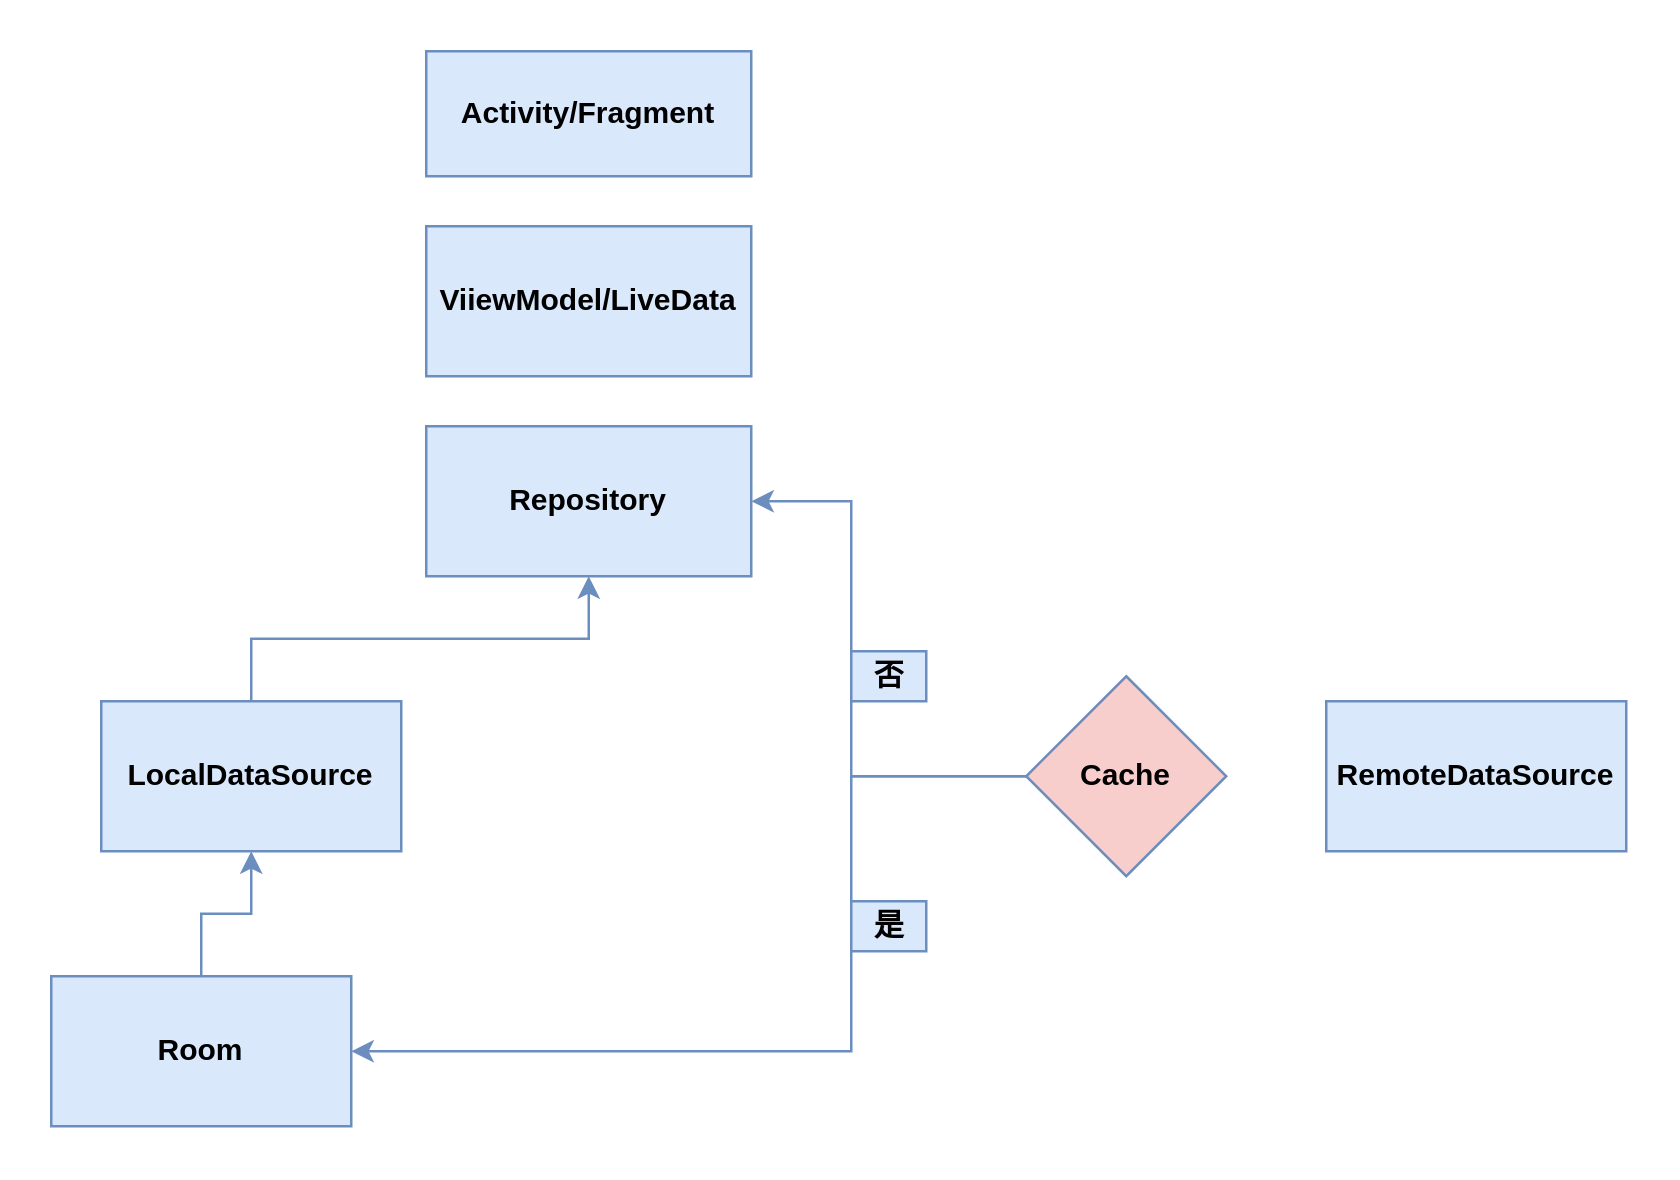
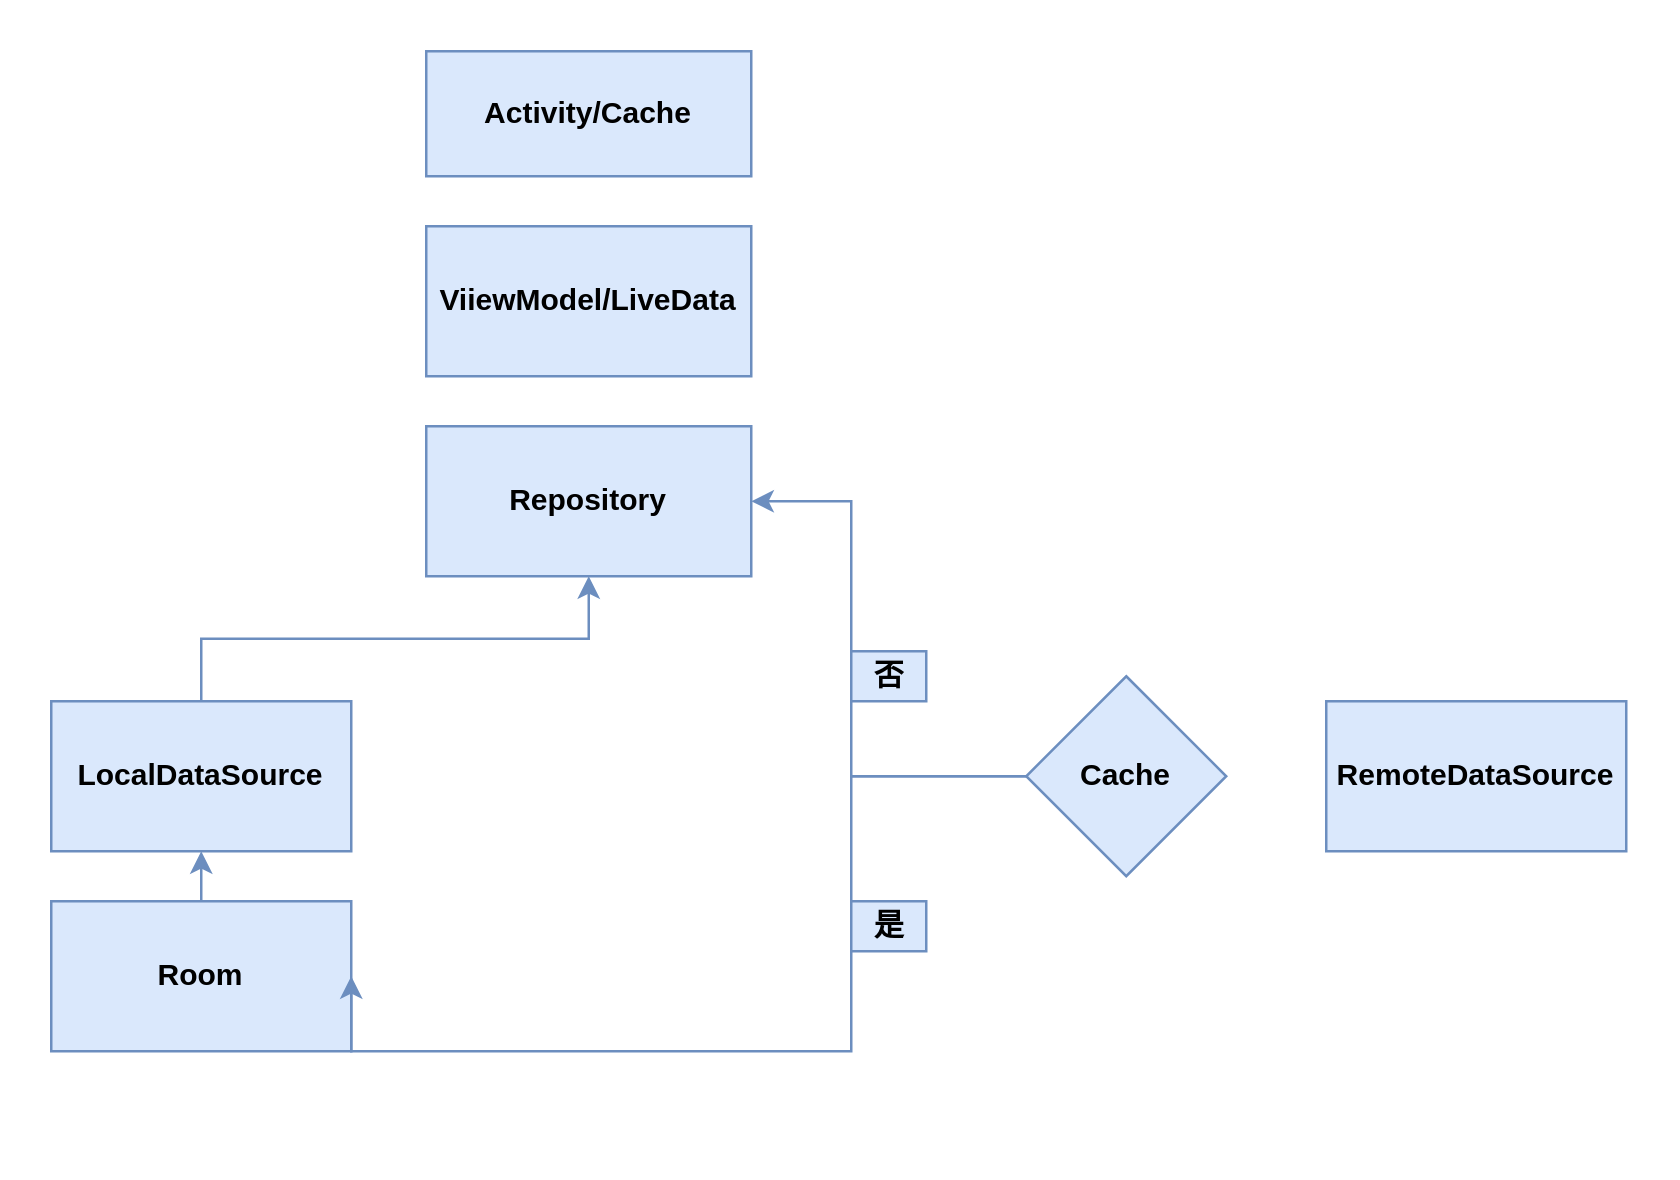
  <mxCell id="0" />
  <mxCell id="1" parent="0" />
- <mxCell id="2" value="Activity/Fragment" style="rounded=0;whiteSpace=wrap;html=1;fillColor=#dae8fc;strokeColor=#6c8ebf;align=center;fontStyle=1;fontFamily=Helvetica;labelBackgroundColor=none;labelBorderColor=none;" vertex="1" parent="1"><mxGeometry x="170" y="20" width="130" height="50" as="geometry" /></mxCell>
+ <mxCell id="2" value="Activity/Cache" style="rounded=0;whiteSpace=wrap;html=1;fillColor=#dae8fc;strokeColor=#6c8ebf;align=center;fontStyle=1;fontFamily=Helvetica;labelBackgroundColor=none;labelBorderColor=none;" vertex="1" parent="1"><mxGeometry x="170" y="20" width="130" height="50" as="geometry" /></mxCell>
  <mxCell id="3" value="ViiewModel/LiveData" style="rounded=0;whiteSpace=wrap;html=1;fillColor=#dae8fc;strokeColor=#6c8ebf;align=center;fontStyle=1;fontFamily=Helvetica;labelBackgroundColor=none;labelBorderColor=none;" vertex="1" parent="1"><mxGeometry x="170" y="90" width="130" height="60" as="geometry" /></mxCell>
  <mxCell id="4" value="Repository" style="rounded=0;whiteSpace=wrap;html=1;fillColor=#dae8fc;strokeColor=#6c8ebf;align=center;fontStyle=1;fontFamily=Helvetica;labelBackgroundColor=none;labelBorderColor=none;" vertex="1" parent="1"><mxGeometry x="170" y="170" width="130" height="60" as="geometry" /></mxCell>
  <mxCell id="5" style="edgeStyle=orthogonalEdgeStyle;rounded=0;orthogonalLoop=1;jettySize=auto;html=1;exitX=0.5;exitY=0;exitDx=0;exitDy=0;entryX=0.5;entryY=1;entryDx=0;entryDy=0;fillColor=#dae8fc;strokeColor=#6c8ebf;align=center;fontStyle=1;fontFamily=Helvetica;labelBackgroundColor=none;labelBorderColor=none;" edge="1" parent="1" source="6" target="4"><mxGeometry relative="1" as="geometry"><mxPoint x="240" y="240" as="targetPoint" /></mxGeometry></mxCell>
- <mxCell id="6" value="LocalDataSource" style="rounded=0;whiteSpace=wrap;html=1;fillColor=#dae8fc;strokeColor=#6c8ebf;align=center;fontStyle=1;fontFamily=Helvetica;labelBackgroundColor=none;labelBorderColor=none;" vertex="1" parent="1"><mxGeometry x="40" y="280" width="120" height="60" as="geometry" /></mxCell>
+ <mxCell id="6" value="LocalDataSource" style="rounded=0;whiteSpace=wrap;html=1;fillColor=#dae8fc;strokeColor=#6c8ebf;align=center;fontStyle=1;fontFamily=Helvetica;labelBackgroundColor=none;labelBorderColor=none;" vertex="1" parent="1"><mxGeometry x="20" y="280" width="120" height="60" as="geometry" /></mxCell>
  <mxCell id="7" value="RemoteDataSource" style="rounded=0;whiteSpace=wrap;html=1;fillColor=#dae8fc;strokeColor=#6c8ebf;align=center;fontStyle=1;fontFamily=Helvetica;labelBackgroundColor=none;labelBorderColor=none;" vertex="1" parent="1"><mxGeometry x="530" y="280" width="120" height="60" as="geometry" /></mxCell>
  <mxCell id="8" style="edgeStyle=orthogonalEdgeStyle;rounded=0;orthogonalLoop=1;jettySize=auto;html=1;exitX=0.5;exitY=0;exitDx=0;exitDy=0;entryX=0.5;entryY=1;entryDx=0;entryDy=0;fillColor=#dae8fc;strokeColor=#6c8ebf;align=center;fontStyle=1;fontFamily=Helvetica;labelBackgroundColor=none;labelBorderColor=none;" edge="1" parent="1" source="9" target="6"><mxGeometry relative="1" as="geometry" /></mxCell>
- <mxCell id="9" value="Room" style="rounded=0;whiteSpace=wrap;html=1;fillColor=#dae8fc;strokeColor=#6c8ebf;align=center;fontStyle=1;fontFamily=Helvetica;labelBackgroundColor=none;labelBorderColor=none;" vertex="1" parent="1"><mxGeometry x="20" y="390" width="120" height="60" as="geometry" /></mxCell>
+ <mxCell id="9" value="Room" style="rounded=0;whiteSpace=wrap;html=1;fillColor=#dae8fc;strokeColor=#6c8ebf;align=center;fontStyle=1;fontFamily=Helvetica;labelBackgroundColor=none;labelBorderColor=none;" vertex="1" parent="1"><mxGeometry x="20" y="360" width="120" height="60" as="geometry" /></mxCell>
  <mxCell id="10" style="edgeStyle=orthogonalEdgeStyle;rounded=0;orthogonalLoop=1;jettySize=auto;html=1;entryX=1;entryY=0.5;entryDx=0;entryDy=0;fillColor=#dae8fc;strokeColor=#6c8ebf;align=center;fontStyle=1;fontFamily=Helvetica;labelBackgroundColor=none;labelBorderColor=none;" edge="1" parent="1" source="12" target="9"><mxGeometry relative="1" as="geometry"><Array as="points"><mxPoint x="340" y="310" /><mxPoint x="340" y="420" /></Array></mxGeometry></mxCell>
  <mxCell id="11" style="edgeStyle=orthogonalEdgeStyle;rounded=0;orthogonalLoop=1;jettySize=auto;html=1;entryX=1;entryY=0.5;entryDx=0;entryDy=0;fillColor=#dae8fc;strokeColor=#6c8ebf;align=center;fontStyle=1;fontFamily=Helvetica;labelBackgroundColor=none;labelBorderColor=none;" edge="1" parent="1" source="12" target="4"><mxGeometry relative="1" as="geometry"><Array as="points"><mxPoint x="340" y="310" /><mxPoint x="340" y="200" /></Array></mxGeometry></mxCell>
- <mxCell id="12" value="Cache" style="rhombus;whiteSpace=wrap;html=1;fillColor=#f8cecc;strokeColor=#6c8ebf;align=center;fontStyle=1;fontFamily=Helvetica;labelBackgroundColor=none;labelBorderColor=none;" vertex="1" parent="1"><mxGeometry x="410" y="270" width="80" height="80" as="geometry" /></mxCell>
+ <mxCell id="12" value="Cache" style="rhombus;whiteSpace=wrap;html=1;fillColor=#dae8fc;strokeColor=#6c8ebf;align=center;fontStyle=1;fontFamily=Helvetica;labelBackgroundColor=none;labelBorderColor=none;" vertex="1" parent="1"><mxGeometry x="410" y="270" width="80" height="80" as="geometry" /></mxCell>
  <mxCell id="13" value="否" style="text;html=1;align=center;verticalAlign=middle;resizable=0;points=[];autosize=1;fillColor=#dae8fc;strokeColor=#6c8ebf;fontStyle=1;fontFamily=Helvetica;labelBackgroundColor=none;labelBorderColor=none;" vertex="1" parent="1"><mxGeometry x="340" y="260" width="30" height="20" as="geometry" /></mxCell>
  <mxCell id="14" value="是" style="text;html=1;align=center;verticalAlign=middle;resizable=0;points=[];autosize=1;fillColor=#dae8fc;strokeColor=#6c8ebf;fontStyle=1;fontFamily=Helvetica;labelBackgroundColor=none;labelBorderColor=none;" vertex="1" parent="1"><mxGeometry x="340" y="360" width="30" height="20" as="geometry" /></mxCell>
